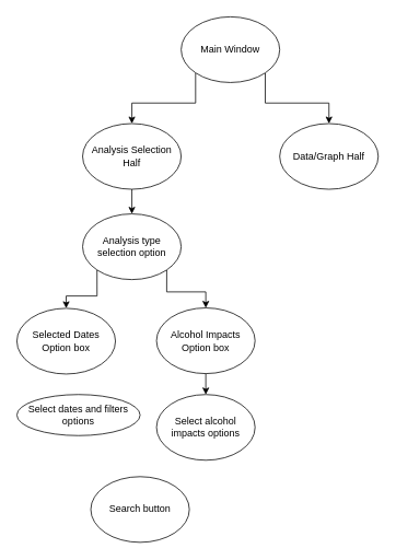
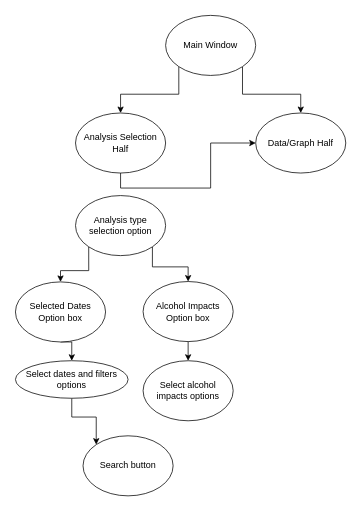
  <mxCell id="0" />
  <mxCell id="1" parent="0" />
  <mxCell id="2" style="edgeStyle=orthogonalEdgeStyle;rounded=0;orthogonalLoop=1;jettySize=auto;html=1;exitX=1;exitY=1;exitDx=0;exitDy=0;entryX=0.5;entryY=0;entryDx=0;entryDy=0;" edge="1" parent="1" source="4" target="5"><mxGeometry relative="1" as="geometry" /></mxCell>
  <mxCell id="3" style="edgeStyle=orthogonalEdgeStyle;rounded=0;orthogonalLoop=1;jettySize=auto;html=1;exitX=0;exitY=1;exitDx=0;exitDy=0;entryX=0.5;entryY=0;entryDx=0;entryDy=0;" edge="1" parent="1" source="4" target="7"><mxGeometry relative="1" as="geometry" /></mxCell>
  <mxCell id="4" value="Main Window" style="ellipse;whiteSpace=wrap;html=1;" vertex="1" parent="1"><mxGeometry x="220" y="20" width="120" height="80" as="geometry" /></mxCell>
  <mxCell id="5" value="Data/Graph Half" style="ellipse;whiteSpace=wrap;html=1;" vertex="1" parent="1"><mxGeometry x="340" y="150" width="120" height="80" as="geometry" /></mxCell>
- <mxCell id="6" style="edgeStyle=orthogonalEdgeStyle;rounded=0;orthogonalLoop=1;jettySize=auto;html=1;exitX=0.5;exitY=1;exitDx=0;exitDy=0;entryX=0.5;entryY=0;entryDx=0;entryDy=0;" edge="1" parent="1" source="7" target="10"><mxGeometry relative="1" as="geometry" /></mxCell>
+ <mxCell id="6" style="edgeStyle=orthogonalEdgeStyle;rounded=0;orthogonalLoop=1;jettySize=auto;html=1;exitX=0.5;exitY=1;exitDx=0;exitDy=0;" edge="1" parent="1" source="7" target="5"><mxGeometry relative="1" as="geometry" /></mxCell>
  <mxCell id="7" value="Analysis Selection Half" style="ellipse;whiteSpace=wrap;html=1;" vertex="1" parent="1"><mxGeometry x="100" y="150" width="120" height="80" as="geometry" /></mxCell>
  <mxCell id="8" style="edgeStyle=orthogonalEdgeStyle;rounded=0;orthogonalLoop=1;jettySize=auto;html=1;exitX=0;exitY=1;exitDx=0;exitDy=0;entryX=0.5;entryY=0;entryDx=0;entryDy=0;" edge="1" parent="1" source="10" target="12"><mxGeometry relative="1" as="geometry" /></mxCell>
  <mxCell id="9" style="edgeStyle=orthogonalEdgeStyle;rounded=0;orthogonalLoop=1;jettySize=auto;html=1;exitX=1;exitY=1;exitDx=0;exitDy=0;entryX=0.5;entryY=0;entryDx=0;entryDy=0;" edge="1" parent="1" source="10" target="14"><mxGeometry relative="1" as="geometry"><Array as="points"><mxPoint x="202" y="355" /><mxPoint x="250" y="355" /></Array></mxGeometry></mxCell>
  <mxCell id="10" value="Analysis type selection option" style="ellipse;whiteSpace=wrap;html=1;" vertex="1" parent="1"><mxGeometry x="100" y="260" width="120" height="80" as="geometry" /></mxCell>
+ <mxCell id="11" style="edgeStyle=orthogonalEdgeStyle;rounded=0;orthogonalLoop=1;jettySize=auto;html=1;exitX=0.5;exitY=1;exitDx=0;exitDy=0;entryX=0.5;entryY=0;entryDx=0;entryDy=0;" edge="1" parent="1" source="12" target="16"><mxGeometry relative="1" as="geometry" /></mxCell>
  <mxCell id="12" value="Selected Dates Option box" style="ellipse;whiteSpace=wrap;html=1;" vertex="1" parent="1"><mxGeometry x="20" y="375" width="120" height="80" as="geometry" /></mxCell>
  <mxCell id="13" style="edgeStyle=orthogonalEdgeStyle;rounded=0;orthogonalLoop=1;jettySize=auto;html=1;exitX=0.5;exitY=1;exitDx=0;exitDy=0;entryX=0.5;entryY=0;entryDx=0;entryDy=0;" edge="1" parent="1" source="14" target="17"><mxGeometry relative="1" as="geometry" /></mxCell>
  <mxCell id="14" value="Alcohol Impacts Option box" style="ellipse;whiteSpace=wrap;html=1;" vertex="1" parent="1"><mxGeometry x="190" y="374.5" width="120" height="80" as="geometry" /></mxCell>
+ <mxCell id="15" style="edgeStyle=orthogonalEdgeStyle;rounded=0;orthogonalLoop=1;jettySize=auto;html=1;exitX=0.5;exitY=1;exitDx=0;exitDy=0;entryX=0;entryY=0;entryDx=0;entryDy=0;" edge="1" parent="1" source="16" target="18"><mxGeometry relative="1" as="geometry" /></mxCell>
  <mxCell id="16" value="Select dates and filters options" style="ellipse;whiteSpace=wrap;html=1;" vertex="1" parent="1"><mxGeometry x="20" y="480" width="150" height="50" as="geometry" /></mxCell>
  <mxCell id="17" value="Select alcohol impacts options" style="ellipse;whiteSpace=wrap;html=1;" vertex="1" parent="1"><mxGeometry x="190" y="480" width="120" height="80" as="geometry" /></mxCell>
  <mxCell id="18" value="Search button" style="ellipse;whiteSpace=wrap;html=1;" vertex="1" parent="1"><mxGeometry x="110" y="580" width="120" height="80" as="geometry" /></mxCell>
